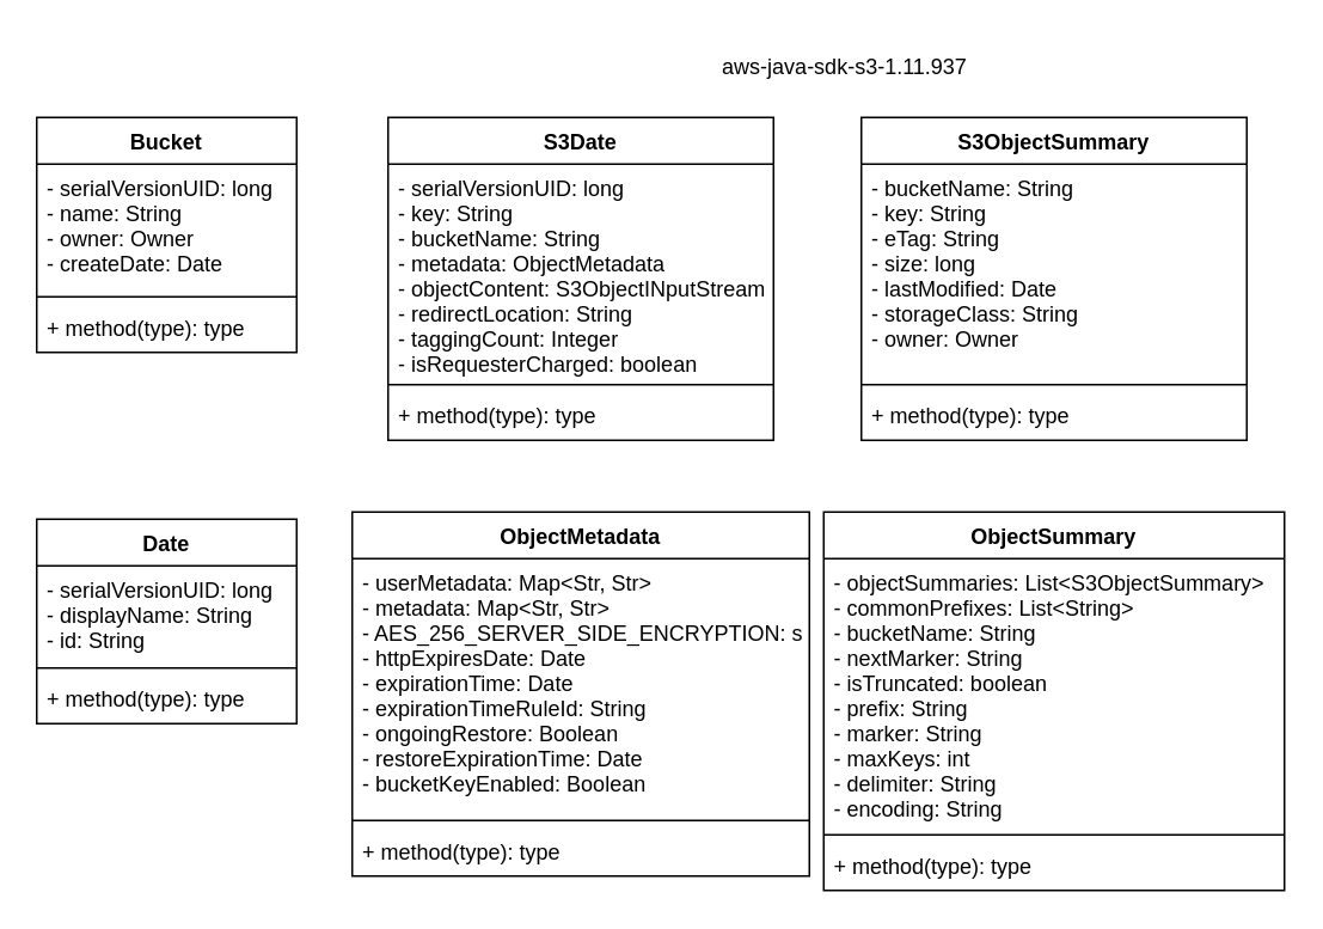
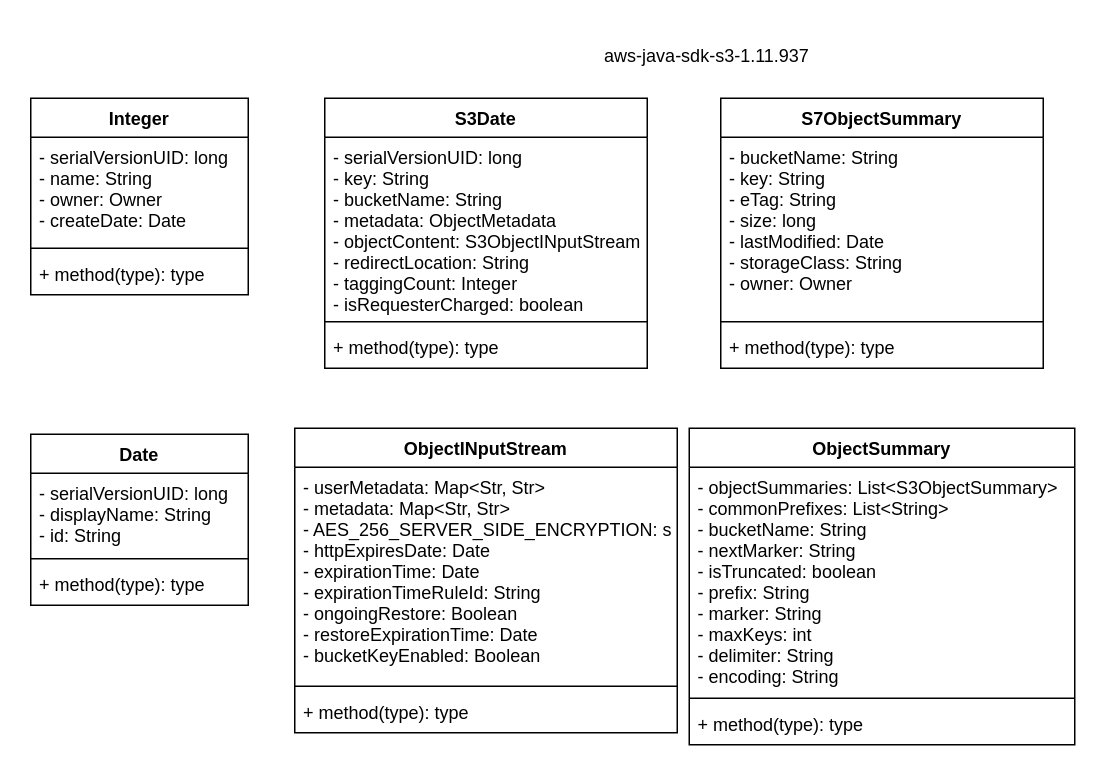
  <mxCell id="0" />
  <mxCell id="1" parent="0" />
- <mxCell id="2" value="Bucket" style="swimlane;fontStyle=1;align=center;verticalAlign=top;childLayout=stackLayout;horizontal=1;startSize=26;horizontalStack=0;resizeParent=1;resizeParentMax=0;resizeLast=0;collapsible=1;marginBottom=0;" vertex="1" parent="1"><mxGeometry x="20" y="65" width="145" height="131" as="geometry" /></mxCell>
+ <mxCell id="2" value="Integer" style="swimlane;fontStyle=1;align=center;verticalAlign=top;childLayout=stackLayout;horizontal=1;startSize=26;horizontalStack=0;resizeParent=1;resizeParentMax=0;resizeLast=0;collapsible=1;marginBottom=0;" vertex="1" parent="1"><mxGeometry x="20" y="65" width="145" height="131" as="geometry" /></mxCell>
  <mxCell id="3" value="- serialVersionUID: long&#10;- name: String&#10;- owner: Owner&#10;- createDate: Date" style="text;strokeColor=none;fillColor=none;align=left;verticalAlign=top;spacingLeft=4;spacingRight=4;overflow=hidden;rotatable=0;points=[[0,0.5],[1,0.5]];portConstraint=eastwest;" vertex="1" parent="2"><mxGeometry y="26" width="145" height="70" as="geometry" /></mxCell>
  <mxCell id="4" value="" style="line;strokeWidth=1;fillColor=none;align=left;verticalAlign=middle;spacingTop=-1;spacingLeft=3;spacingRight=3;rotatable=0;labelPosition=right;points=[];portConstraint=eastwest;" vertex="1" parent="2"><mxGeometry y="96" width="145" height="8" as="geometry" /></mxCell>
  <mxCell id="5" value="+ method(type): type" style="text;strokeColor=none;fillColor=none;align=left;verticalAlign=top;spacingLeft=4;spacingRight=4;overflow=hidden;rotatable=0;points=[[0,0.5],[1,0.5]];portConstraint=eastwest;" vertex="1" parent="2"><mxGeometry y="104" width="145" height="27" as="geometry" /></mxCell>
  <mxCell id="6" value="S3Date" style="swimlane;fontStyle=1;align=center;verticalAlign=top;childLayout=stackLayout;horizontal=1;startSize=26;horizontalStack=0;resizeParent=1;resizeParentMax=0;resizeLast=0;collapsible=1;marginBottom=0;" vertex="1" parent="1"><mxGeometry x="216" y="65" width="215" height="180" as="geometry" /></mxCell>
  <mxCell id="7" value="- serialVersionUID: long&#10;- key: String&#10;- bucketName: String&#10;- metadata: ObjectMetadata&#10;- objectContent: S3ObjectINputStream&#10;- redirectLocation: String&#10;- taggingCount: Integer&#10;- isRequesterCharged: boolean&#10;" style="text;strokeColor=none;fillColor=none;align=left;verticalAlign=top;spacingLeft=4;spacingRight=4;overflow=hidden;rotatable=0;points=[[0,0.5],[1,0.5]];portConstraint=eastwest;" vertex="1" parent="6"><mxGeometry y="26" width="215" height="119" as="geometry" /></mxCell>
  <mxCell id="8" value="" style="line;strokeWidth=1;fillColor=none;align=left;verticalAlign=middle;spacingTop=-1;spacingLeft=3;spacingRight=3;rotatable=0;labelPosition=right;points=[];portConstraint=eastwest;" vertex="1" parent="6"><mxGeometry y="145" width="215" height="8" as="geometry" /></mxCell>
  <mxCell id="9" value="+ method(type): type" style="text;strokeColor=none;fillColor=none;align=left;verticalAlign=top;spacingLeft=4;spacingRight=4;overflow=hidden;rotatable=0;points=[[0,0.5],[1,0.5]];portConstraint=eastwest;" vertex="1" parent="6"><mxGeometry y="153" width="215" height="27" as="geometry" /></mxCell>
- <mxCell id="10" value="S3ObjectSummary" style="swimlane;fontStyle=1;align=center;verticalAlign=top;childLayout=stackLayout;horizontal=1;startSize=26;horizontalStack=0;resizeParent=1;resizeParentMax=0;resizeLast=0;collapsible=1;marginBottom=0;" vertex="1" parent="1"><mxGeometry x="480" y="65" width="215" height="180" as="geometry" /></mxCell>
+ <mxCell id="10" value="S7ObjectSummary" style="swimlane;fontStyle=1;align=center;verticalAlign=top;childLayout=stackLayout;horizontal=1;startSize=26;horizontalStack=0;resizeParent=1;resizeParentMax=0;resizeLast=0;collapsible=1;marginBottom=0;" vertex="1" parent="1"><mxGeometry x="480" y="65" width="215" height="180" as="geometry" /></mxCell>
  <mxCell id="11" value="- bucketName: String&#10;- key: String&#10;- eTag: String&#10;- size: long&#10;- lastModified: Date&#10;- storageClass: String&#10;- owner: Owner&#10;" style="text;strokeColor=none;fillColor=none;align=left;verticalAlign=top;spacingLeft=4;spacingRight=4;overflow=hidden;rotatable=0;points=[[0,0.5],[1,0.5]];portConstraint=eastwest;" vertex="1" parent="10"><mxGeometry y="26" width="215" height="119" as="geometry" /></mxCell>
  <mxCell id="12" value="" style="line;strokeWidth=1;fillColor=none;align=left;verticalAlign=middle;spacingTop=-1;spacingLeft=3;spacingRight=3;rotatable=0;labelPosition=right;points=[];portConstraint=eastwest;" vertex="1" parent="10"><mxGeometry y="145" width="215" height="8" as="geometry" /></mxCell>
  <mxCell id="13" value="+ method(type): type" style="text;strokeColor=none;fillColor=none;align=left;verticalAlign=top;spacingLeft=4;spacingRight=4;overflow=hidden;rotatable=0;points=[[0,0.5],[1,0.5]];portConstraint=eastwest;" vertex="1" parent="10"><mxGeometry y="153" width="215" height="27" as="geometry" /></mxCell>
  <mxCell id="14" value="Date" style="swimlane;fontStyle=1;align=center;verticalAlign=top;childLayout=stackLayout;horizontal=1;startSize=26;horizontalStack=0;resizeParent=1;resizeParentMax=0;resizeLast=0;collapsible=1;marginBottom=0;" vertex="1" parent="1"><mxGeometry x="20" y="289" width="145" height="114" as="geometry" /></mxCell>
  <mxCell id="15" value="- serialVersionUID: long&#10;- displayName: String&#10;- id: String" style="text;strokeColor=none;fillColor=none;align=left;verticalAlign=top;spacingLeft=4;spacingRight=4;overflow=hidden;rotatable=0;points=[[0,0.5],[1,0.5]];portConstraint=eastwest;" vertex="1" parent="14"><mxGeometry y="26" width="145" height="53" as="geometry" /></mxCell>
  <mxCell id="16" value="" style="line;strokeWidth=1;fillColor=none;align=left;verticalAlign=middle;spacingTop=-1;spacingLeft=3;spacingRight=3;rotatable=0;labelPosition=right;points=[];portConstraint=eastwest;" vertex="1" parent="14"><mxGeometry y="79" width="145" height="8" as="geometry" /></mxCell>
  <mxCell id="17" value="+ method(type): type" style="text;strokeColor=none;fillColor=none;align=left;verticalAlign=top;spacingLeft=4;spacingRight=4;overflow=hidden;rotatable=0;points=[[0,0.5],[1,0.5]];portConstraint=eastwest;" vertex="1" parent="14"><mxGeometry y="87" width="145" height="27" as="geometry" /></mxCell>
- <mxCell id="18" value="ObjectMetadata" style="swimlane;fontStyle=1;align=center;verticalAlign=top;childLayout=stackLayout;horizontal=1;startSize=26;horizontalStack=0;resizeParent=1;resizeParentMax=0;resizeLast=0;collapsible=1;marginBottom=0;" vertex="1" parent="1"><mxGeometry x="196" y="285" width="255" height="203" as="geometry" /></mxCell>
+ <mxCell id="18" value="ObjectINputStream" style="swimlane;fontStyle=1;align=center;verticalAlign=top;childLayout=stackLayout;horizontal=1;startSize=26;horizontalStack=0;resizeParent=1;resizeParentMax=0;resizeLast=0;collapsible=1;marginBottom=0;" vertex="1" parent="1"><mxGeometry x="196" y="285" width="255" height="203" as="geometry" /></mxCell>
  <mxCell id="19" value="- userMetadata: Map&lt;Str, Str&gt;&#10;- metadata: Map&lt;Str, Str&gt;&#10;- AES_256_SERVER_SIDE_ENCRYPTION: static final String&#10;- httpExpiresDate: Date&#10;- expirationTime: Date&#10;- expirationTimeRuleId: String&#10;- ongoingRestore: Boolean&#10;- restoreExpirationTime: Date&#10;- bucketKeyEnabled: Boolean&#10;" style="text;strokeColor=none;fillColor=none;align=left;verticalAlign=top;spacingLeft=4;spacingRight=4;overflow=hidden;rotatable=0;points=[[0,0.5],[1,0.5]];portConstraint=eastwest;" vertex="1" parent="18"><mxGeometry y="26" width="255" height="142" as="geometry" /></mxCell>
  <mxCell id="20" value="" style="line;strokeWidth=1;fillColor=none;align=left;verticalAlign=middle;spacingTop=-1;spacingLeft=3;spacingRight=3;rotatable=0;labelPosition=right;points=[];portConstraint=eastwest;" vertex="1" parent="18"><mxGeometry y="168" width="255" height="8" as="geometry" /></mxCell>
  <mxCell id="21" value="+ method(type): type" style="text;strokeColor=none;fillColor=none;align=left;verticalAlign=top;spacingLeft=4;spacingRight=4;overflow=hidden;rotatable=0;points=[[0,0.5],[1,0.5]];portConstraint=eastwest;" vertex="1" parent="18"><mxGeometry y="176" width="255" height="27" as="geometry" /></mxCell>
  <mxCell id="22" value="ObjectSummary" style="swimlane;fontStyle=1;align=center;verticalAlign=top;childLayout=stackLayout;horizontal=1;startSize=26;horizontalStack=0;resizeParent=1;resizeParentMax=0;resizeLast=0;collapsible=1;marginBottom=0;" vertex="1" parent="1"><mxGeometry x="459" y="285" width="257" height="211" as="geometry" /></mxCell>
  <mxCell id="23" value="- objectSummaries: List&lt;S3ObjectSummary&gt;&#10;- commonPrefixes: List&lt;String&gt;&#10;- bucketName: String&#10;- nextMarker: String&#10;- isTruncated: boolean&#10;- prefix: String&#10;- marker: String&#10;- maxKeys: int&#10;- delimiter: String&#10;- encoding: String&#10;" style="text;strokeColor=none;fillColor=none;align=left;verticalAlign=top;spacingLeft=4;spacingRight=4;overflow=hidden;rotatable=0;points=[[0,0.5],[1,0.5]];portConstraint=eastwest;" vertex="1" parent="22"><mxGeometry y="26" width="257" height="150" as="geometry" /></mxCell>
  <mxCell id="24" value="" style="line;strokeWidth=1;fillColor=none;align=left;verticalAlign=middle;spacingTop=-1;spacingLeft=3;spacingRight=3;rotatable=0;labelPosition=right;points=[];portConstraint=eastwest;" vertex="1" parent="22"><mxGeometry y="176" width="257" height="8" as="geometry" /></mxCell>
  <mxCell id="25" value="+ method(type): type" style="text;strokeColor=none;fillColor=none;align=left;verticalAlign=top;spacingLeft=4;spacingRight=4;overflow=hidden;rotatable=0;points=[[0,0.5],[1,0.5]];portConstraint=eastwest;" vertex="1" parent="22"><mxGeometry y="184" width="257" height="27" as="geometry" /></mxCell>
  <mxCell id="26" value="aws-java-sdk-s3-1.11.937" style="text;html=1;strokeColor=none;fillColor=none;align=center;verticalAlign=middle;whiteSpace=wrap;rounded=0;" vertex="1" parent="1"><mxGeometry x="323" y="20" width="296" height="34" as="geometry" /></mxCell>
